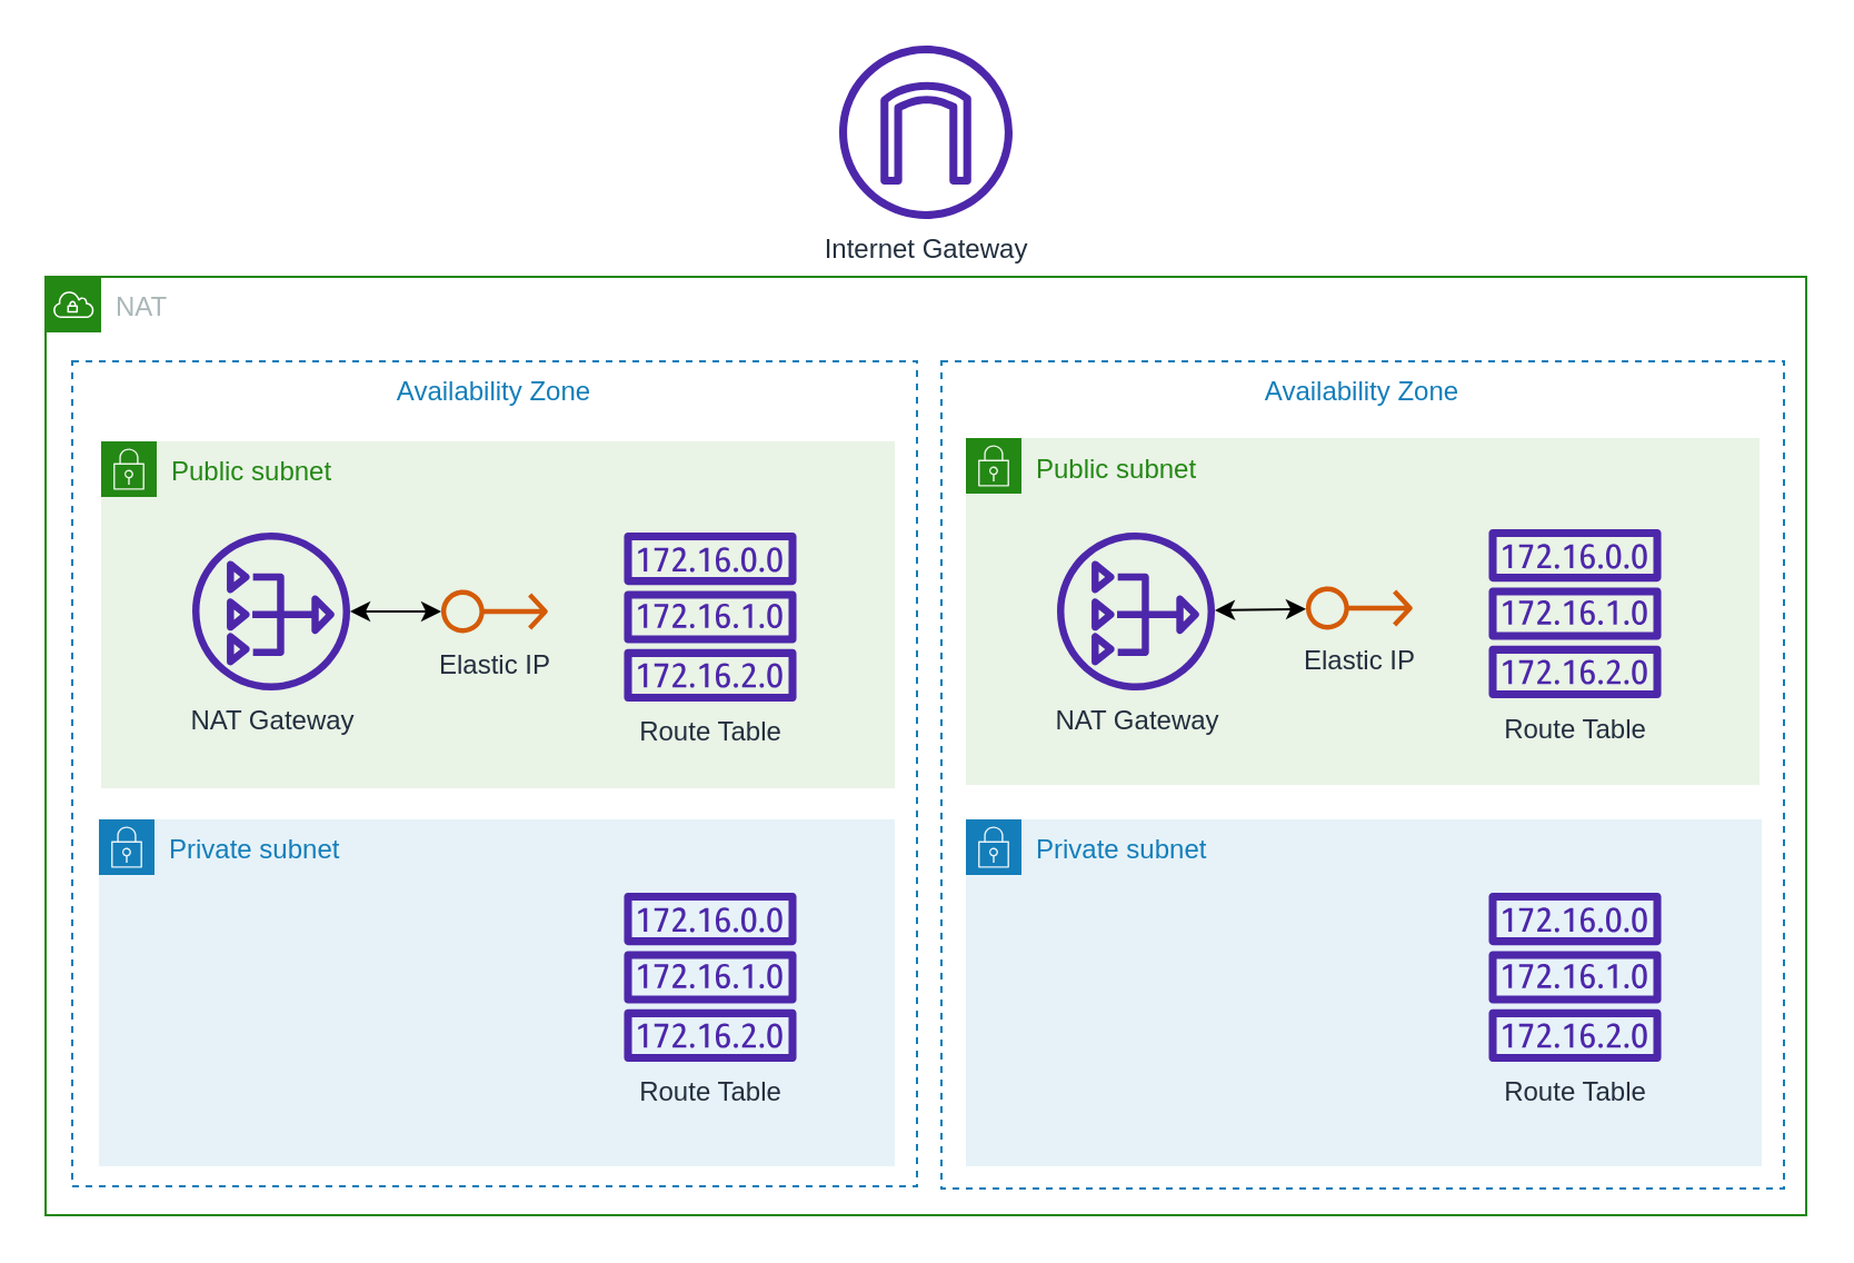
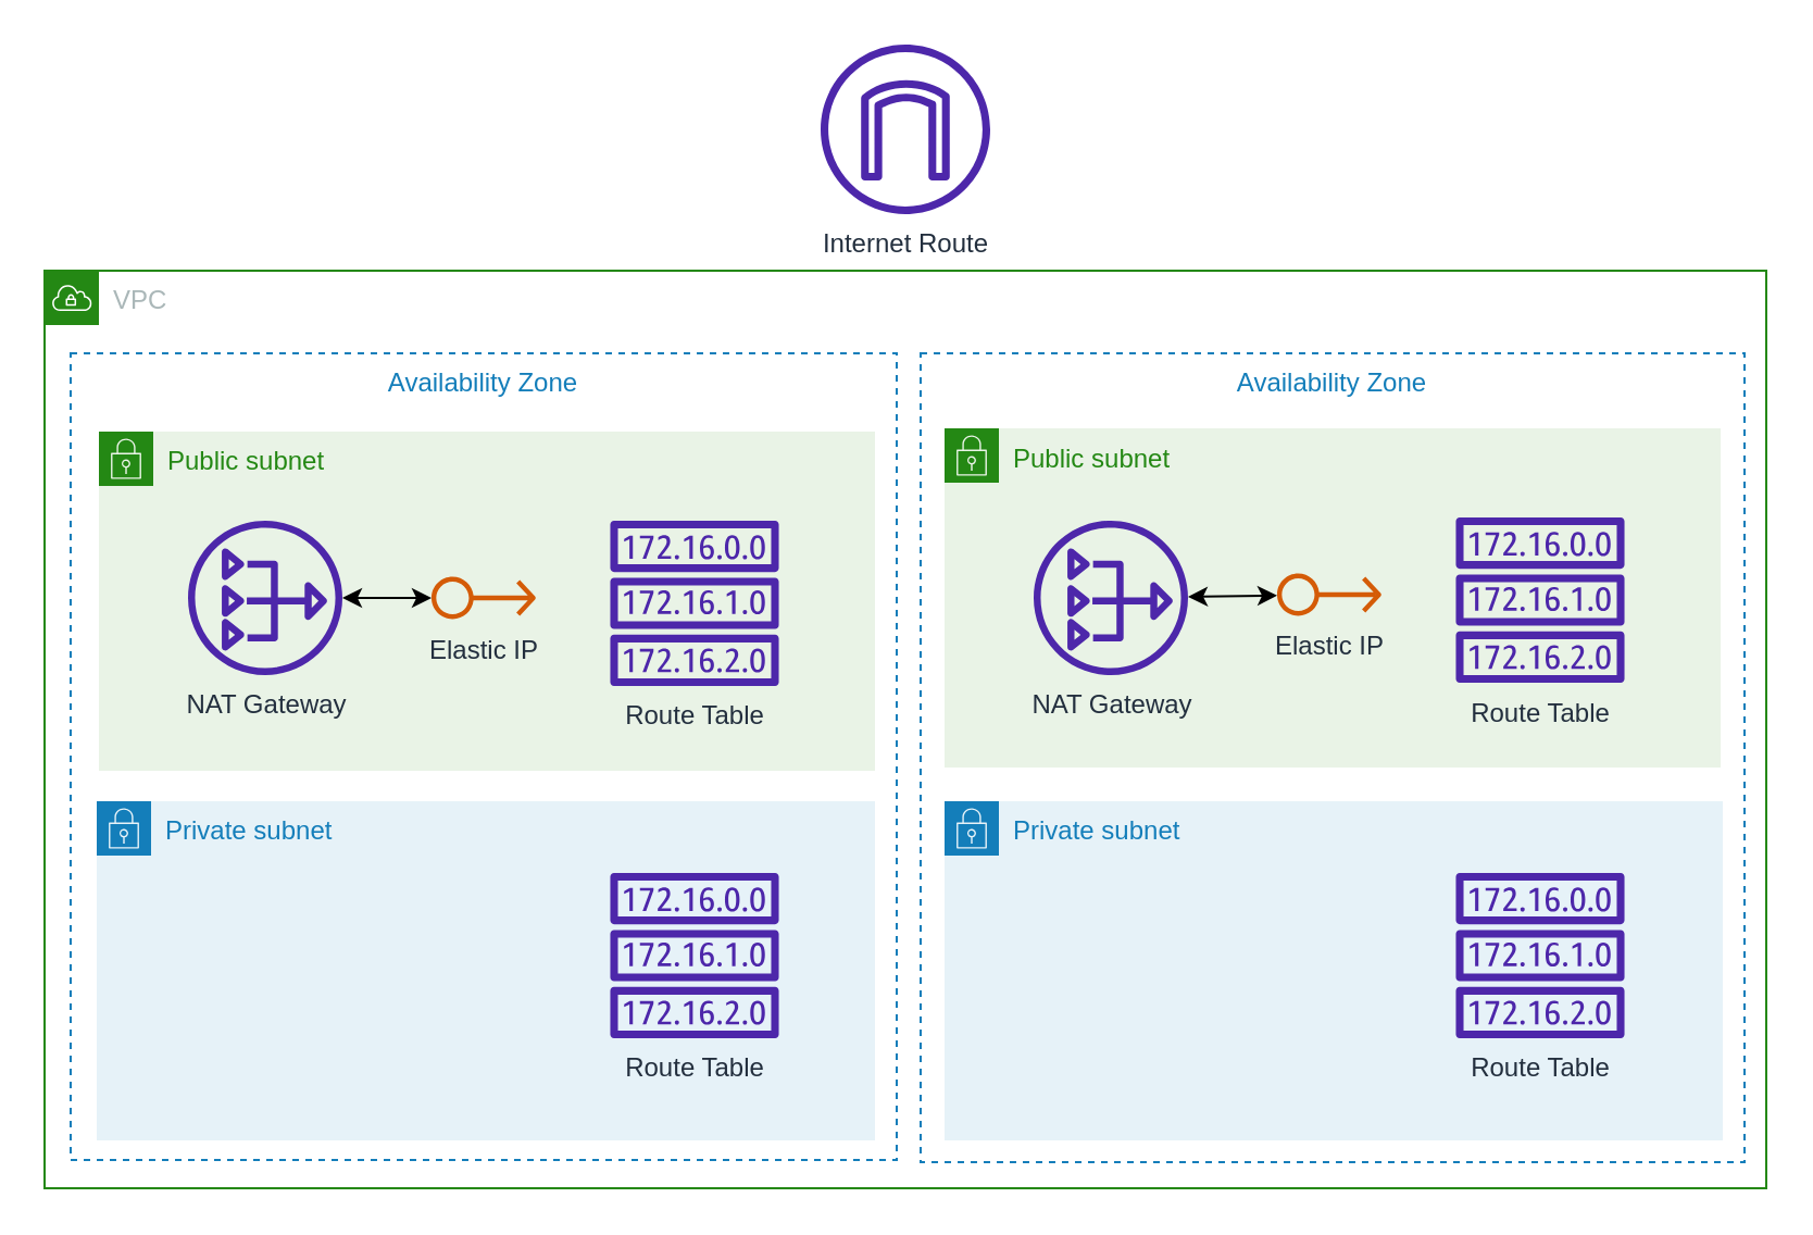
  <mxCell id="0" />
  <mxCell id="1" parent="0" />
- <mxCell id="2" value="NAT" style="points=[[0,0],[0.25,0],[0.5,0],[0.75,0],[1,0],[1,0.25],[1,0.5],[1,0.75],[1,1],[0.75,1],[0.5,1],[0.25,1],[0,1],[0,0.75],[0,0.5],[0,0.25]];outlineConnect=0;gradientColor=none;html=1;whiteSpace=wrap;fontSize=12;fontStyle=0;container=1;pointerEvents=0;collapsible=0;recursiveResize=0;shape=mxgraph.aws4.group;grIcon=mxgraph.aws4.group_vpc;strokeColor=#248814;fillColor=none;verticalAlign=top;align=left;spacingLeft=30;fontColor=#AAB7B8;dashed=0;" vertex="1" parent="1"><mxGeometry x="20" y="124" width="792" height="422" as="geometry" /></mxCell>
+ <mxCell id="2" value="VPC" style="points=[[0,0],[0.25,0],[0.5,0],[0.75,0],[1,0],[1,0.25],[1,0.5],[1,0.75],[1,1],[0.75,1],[0.5,1],[0.25,1],[0,1],[0,0.75],[0,0.5],[0,0.25]];outlineConnect=0;gradientColor=none;html=1;whiteSpace=wrap;fontSize=12;fontStyle=0;container=1;pointerEvents=0;collapsible=0;recursiveResize=0;shape=mxgraph.aws4.group;grIcon=mxgraph.aws4.group_vpc;strokeColor=#248814;fillColor=none;verticalAlign=top;align=left;spacingLeft=30;fontColor=#AAB7B8;dashed=0;" vertex="1" parent="1"><mxGeometry x="20" y="124" width="792" height="422" as="geometry" /></mxCell>
  <mxCell id="3" value="Availability Zone" style="fillColor=none;strokeColor=#147EBA;dashed=1;verticalAlign=top;fontStyle=0;fontColor=#147EBA;" vertex="1" parent="2"><mxGeometry x="12" y="38" width="380" height="371" as="geometry" /></mxCell>
  <mxCell id="4" value="Public subnet" style="points=[[0,0],[0.25,0],[0.5,0],[0.75,0],[1,0],[1,0.25],[1,0.5],[1,0.75],[1,1],[0.75,1],[0.5,1],[0.25,1],[0,1],[0,0.75],[0,0.5],[0,0.25]];outlineConnect=0;gradientColor=none;html=1;whiteSpace=wrap;fontSize=12;fontStyle=0;container=1;pointerEvents=0;collapsible=0;recursiveResize=0;shape=mxgraph.aws4.group;grIcon=mxgraph.aws4.group_security_group;grStroke=0;strokeColor=#248814;fillColor=#E9F3E6;verticalAlign=top;align=left;spacingLeft=30;fontColor=#248814;dashed=0;" vertex="1" parent="2"><mxGeometry x="25" y="74" width="357" height="156" as="geometry" /></mxCell>
  <mxCell id="5" value="Elastic IP" style="sketch=0;outlineConnect=0;fontColor=#232F3E;gradientColor=none;fillColor=#D45B07;strokeColor=none;dashed=0;verticalLabelPosition=bottom;verticalAlign=top;align=center;html=1;fontSize=12;fontStyle=0;aspect=fixed;pointerEvents=1;shape=mxgraph.aws4.elastic_ip_address;" vertex="1" parent="4"><mxGeometry x="153" y="66.5" width="48" height="20" as="geometry" /></mxCell>
  <mxCell id="6" value="Route Table" style="sketch=0;outlineConnect=0;fontColor=#232F3E;gradientColor=none;fillColor=#4D27AA;strokeColor=none;dashed=0;verticalLabelPosition=bottom;verticalAlign=top;align=center;html=1;fontSize=12;fontStyle=0;aspect=fixed;pointerEvents=1;shape=mxgraph.aws4.route_table;" vertex="1" parent="4"><mxGeometry x="235" y="41" width="78" height="76" as="geometry" /></mxCell>
  <mxCell id="7" value="NAT Gateway" style="sketch=0;outlineConnect=0;fontColor=#232F3E;gradientColor=none;fillColor=#4D27AA;strokeColor=none;dashed=0;verticalLabelPosition=bottom;verticalAlign=top;align=center;html=1;fontSize=12;fontStyle=0;aspect=fixed;pointerEvents=1;shape=mxgraph.aws4.nat_gateway;" vertex="1" parent="2"><mxGeometry x="66" y="115" width="71" height="71" as="geometry" /></mxCell>
  <mxCell id="8" style="edgeStyle=none;html=1;strokeColor=#000000;startArrow=classic;startFill=1;" edge="1" parent="2" source="5" target="7"><mxGeometry relative="1" as="geometry" /></mxCell>
  <mxCell id="9" value="Availability Zone" style="fillColor=none;strokeColor=#147EBA;dashed=1;verticalAlign=top;fontStyle=0;fontColor=#147EBA;" vertex="1" parent="2"><mxGeometry x="403" y="38" width="379" height="372" as="geometry" /></mxCell>
  <mxCell id="10" value="Private subnet" style="points=[[0,0],[0.25,0],[0.5,0],[0.75,0],[1,0],[1,0.25],[1,0.5],[1,0.75],[1,1],[0.75,1],[0.5,1],[0.25,1],[0,1],[0,0.75],[0,0.5],[0,0.25]];outlineConnect=0;gradientColor=none;html=1;whiteSpace=wrap;fontSize=12;fontStyle=0;container=1;pointerEvents=0;collapsible=0;recursiveResize=0;shape=mxgraph.aws4.group;grIcon=mxgraph.aws4.group_security_group;grStroke=0;strokeColor=#147EBA;fillColor=#E6F2F8;verticalAlign=top;align=left;spacingLeft=30;fontColor=#147EBA;dashed=0;" vertex="1" parent="2"><mxGeometry x="24" y="244" width="358" height="156" as="geometry" /></mxCell>
  <mxCell id="11" value="Route Table" style="sketch=0;outlineConnect=0;fontColor=#232F3E;gradientColor=none;fillColor=#4D27AA;strokeColor=none;dashed=0;verticalLabelPosition=bottom;verticalAlign=top;align=center;html=1;fontSize=12;fontStyle=0;aspect=fixed;pointerEvents=1;shape=mxgraph.aws4.route_table;" vertex="1" parent="10"><mxGeometry x="236" y="33" width="78" height="76" as="geometry" /></mxCell>
  <mxCell id="12" value="Public subnet" style="points=[[0,0],[0.25,0],[0.5,0],[0.75,0],[1,0],[1,0.25],[1,0.5],[1,0.75],[1,1],[0.75,1],[0.5,1],[0.25,1],[0,1],[0,0.75],[0,0.5],[0,0.25]];outlineConnect=0;gradientColor=none;html=1;whiteSpace=wrap;fontSize=12;fontStyle=0;container=1;pointerEvents=0;collapsible=0;recursiveResize=0;shape=mxgraph.aws4.group;grIcon=mxgraph.aws4.group_security_group;grStroke=0;strokeColor=#248814;fillColor=#E9F3E6;verticalAlign=top;align=left;spacingLeft=30;fontColor=#248814;dashed=0;" vertex="1" parent="2"><mxGeometry x="414" y="72.5" width="357" height="156" as="geometry" /></mxCell>
  <mxCell id="13" value="Elastic IP" style="sketch=0;outlineConnect=0;fontColor=#232F3E;gradientColor=none;fillColor=#D45B07;strokeColor=none;dashed=0;verticalLabelPosition=bottom;verticalAlign=top;align=center;html=1;fontSize=12;fontStyle=0;aspect=fixed;pointerEvents=1;shape=mxgraph.aws4.elastic_ip_address;" vertex="1" parent="12"><mxGeometry x="153" y="66.5" width="48" height="20" as="geometry" /></mxCell>
  <mxCell id="14" value="Route Table" style="sketch=0;outlineConnect=0;fontColor=#232F3E;gradientColor=none;fillColor=#4D27AA;strokeColor=none;dashed=0;verticalLabelPosition=bottom;verticalAlign=top;align=center;html=1;fontSize=12;fontStyle=0;aspect=fixed;pointerEvents=1;shape=mxgraph.aws4.route_table;" vertex="1" parent="12"><mxGeometry x="235" y="41" width="78" height="76" as="geometry" /></mxCell>
  <mxCell id="15" value="Private subnet" style="points=[[0,0],[0.25,0],[0.5,0],[0.75,0],[1,0],[1,0.25],[1,0.5],[1,0.75],[1,1],[0.75,1],[0.5,1],[0.25,1],[0,1],[0,0.75],[0,0.5],[0,0.25]];outlineConnect=0;gradientColor=none;html=1;whiteSpace=wrap;fontSize=12;fontStyle=0;container=1;pointerEvents=0;collapsible=0;recursiveResize=0;shape=mxgraph.aws4.group;grIcon=mxgraph.aws4.group_security_group;grStroke=0;strokeColor=#147EBA;fillColor=#E6F2F8;verticalAlign=top;align=left;spacingLeft=30;fontColor=#147EBA;dashed=0;" vertex="1" parent="2"><mxGeometry x="414" y="244" width="358" height="156" as="geometry" /></mxCell>
  <mxCell id="16" value="Route Table" style="sketch=0;outlineConnect=0;fontColor=#232F3E;gradientColor=none;fillColor=#4D27AA;strokeColor=none;dashed=0;verticalLabelPosition=bottom;verticalAlign=top;align=center;html=1;fontSize=12;fontStyle=0;aspect=fixed;pointerEvents=1;shape=mxgraph.aws4.route_table;" vertex="1" parent="15"><mxGeometry x="235" y="33" width="78" height="76" as="geometry" /></mxCell>
- <mxCell id="17" value="Internet Gateway" style="sketch=0;outlineConnect=0;fontColor=#232F3E;gradientColor=none;fillColor=#4D27AA;strokeColor=none;dashed=0;verticalLabelPosition=bottom;verticalAlign=top;align=center;html=1;fontSize=12;fontStyle=0;aspect=fixed;pointerEvents=1;shape=mxgraph.aws4.internet_gateway;" vertex="1" parent="1"><mxGeometry x="377" y="20" width="78" height="78" as="geometry" /></mxCell>
+ <mxCell id="17" value="Internet Route" style="sketch=0;outlineConnect=0;fontColor=#232F3E;gradientColor=none;fillColor=#4D27AA;strokeColor=none;dashed=0;verticalLabelPosition=bottom;verticalAlign=top;align=center;html=1;fontSize=12;fontStyle=0;aspect=fixed;pointerEvents=1;shape=mxgraph.aws4.internet_gateway;" vertex="1" parent="1"><mxGeometry x="377" y="20" width="78" height="78" as="geometry" /></mxCell>
  <mxCell id="18" value="NAT Gateway" style="sketch=0;outlineConnect=0;fontColor=#232F3E;gradientColor=none;fillColor=#4D27AA;strokeColor=none;dashed=0;verticalLabelPosition=bottom;verticalAlign=top;align=center;html=1;fontSize=12;fontStyle=0;aspect=fixed;pointerEvents=1;shape=mxgraph.aws4.nat_gateway;" vertex="1" parent="1"><mxGeometry x="475" y="239" width="71" height="71" as="geometry" /></mxCell>
  <mxCell id="19" style="edgeStyle=none;html=1;strokeColor=#000000;startArrow=classic;startFill=1;" edge="1" parent="1" source="13" target="18"><mxGeometry relative="1" as="geometry" /></mxCell>
